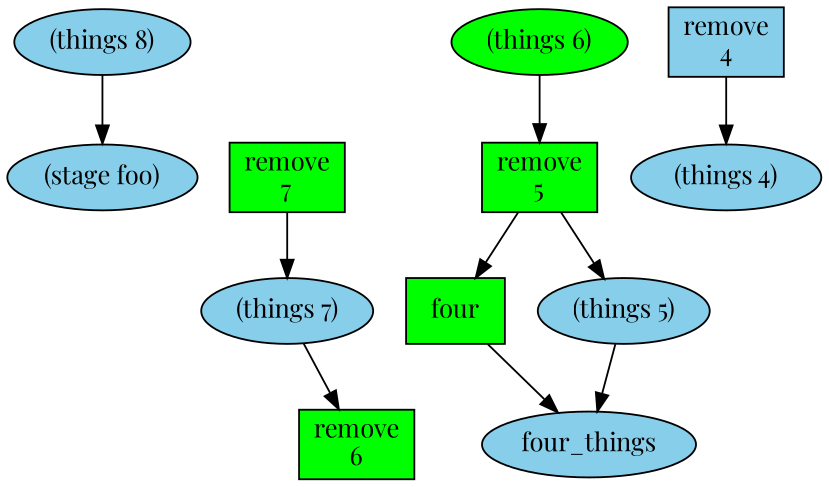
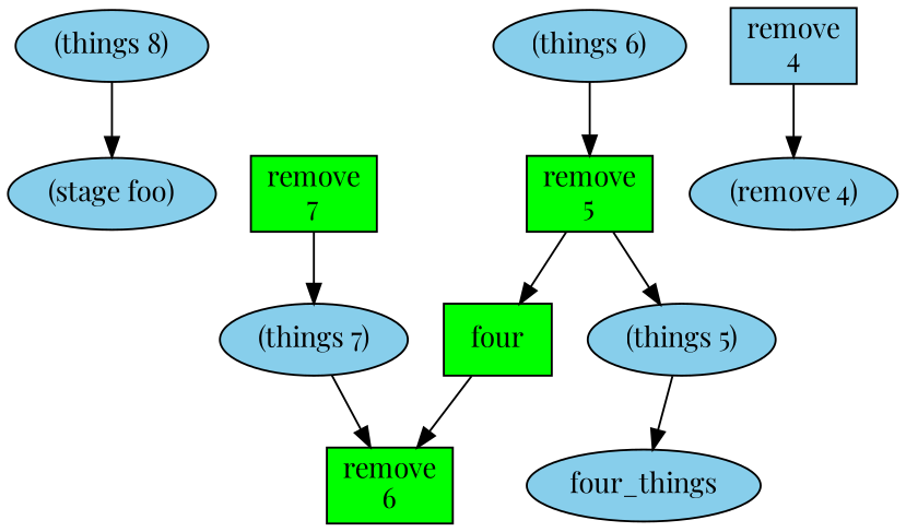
  digraph {
    fontname="Playfair Display"
    node [fillcolor=skyblue fontname="Playfair Display" style=filled]
    edge [fontname="Playfair Display"]
    n1 [label="(things 8)"]
    n2 [label="(stage foo)"]
    n3 [fillcolor=green label="remove\n7" shape=box]
    n4 [label="(things 7)"]
    n5 [fillcolor=green label="remove\n6" shape=box]
-   n6 [fillcolor=green label="(things 6)"]
+   n6 [label="(things 6)"]
    n7 [fillcolor=green label="remove\n5" shape=box]
    n8 [label="(things 5)"]
    n9 [fillcolor=green label="four\n" shape=box]
    n10 [label=four_things]
    n11 [label="remove\n4" shape=box]
-   n12 [label="(things 4)"]
+   n12 [label="(remove 4)"]
    n1 -> n2
    n3 -> n4
    n4 -> n5
    n6 -> n7
    n7 -> n8
    n7 -> n9
    n8 -> n10
-   n9 -> n10
+   n9 -> n5
    n11 -> n12
  }
